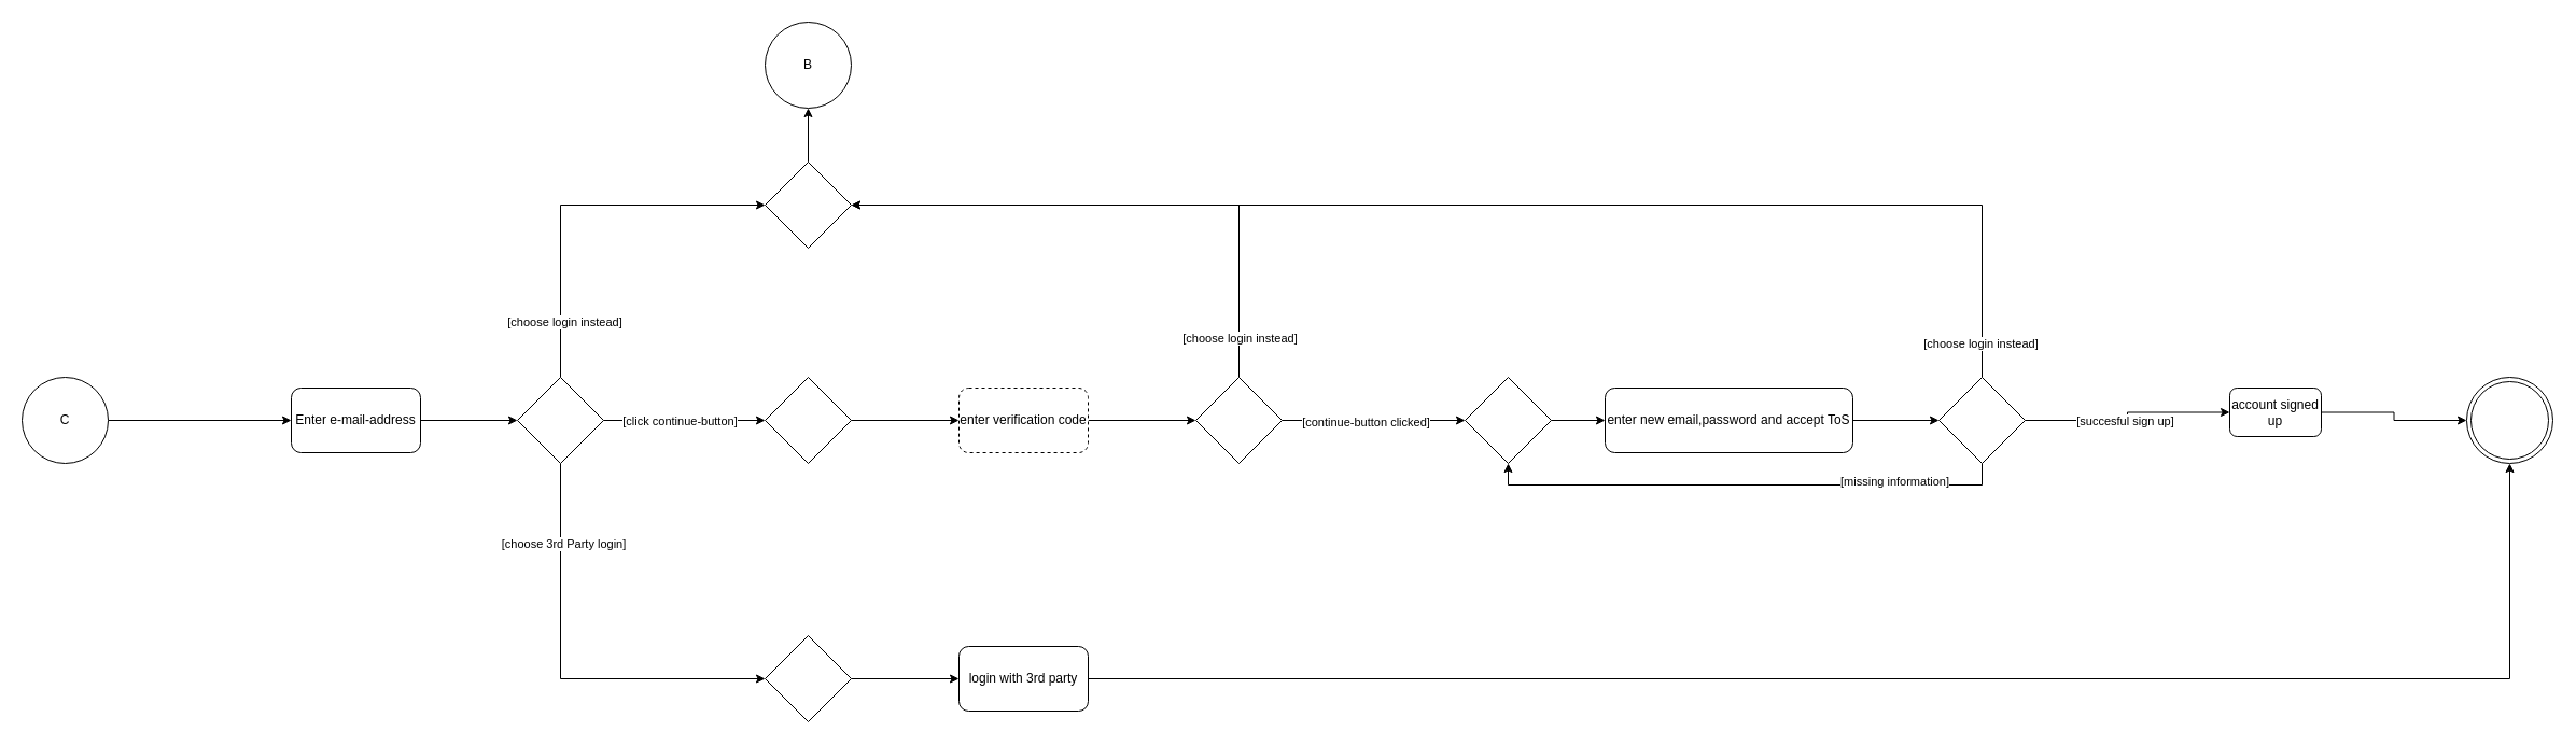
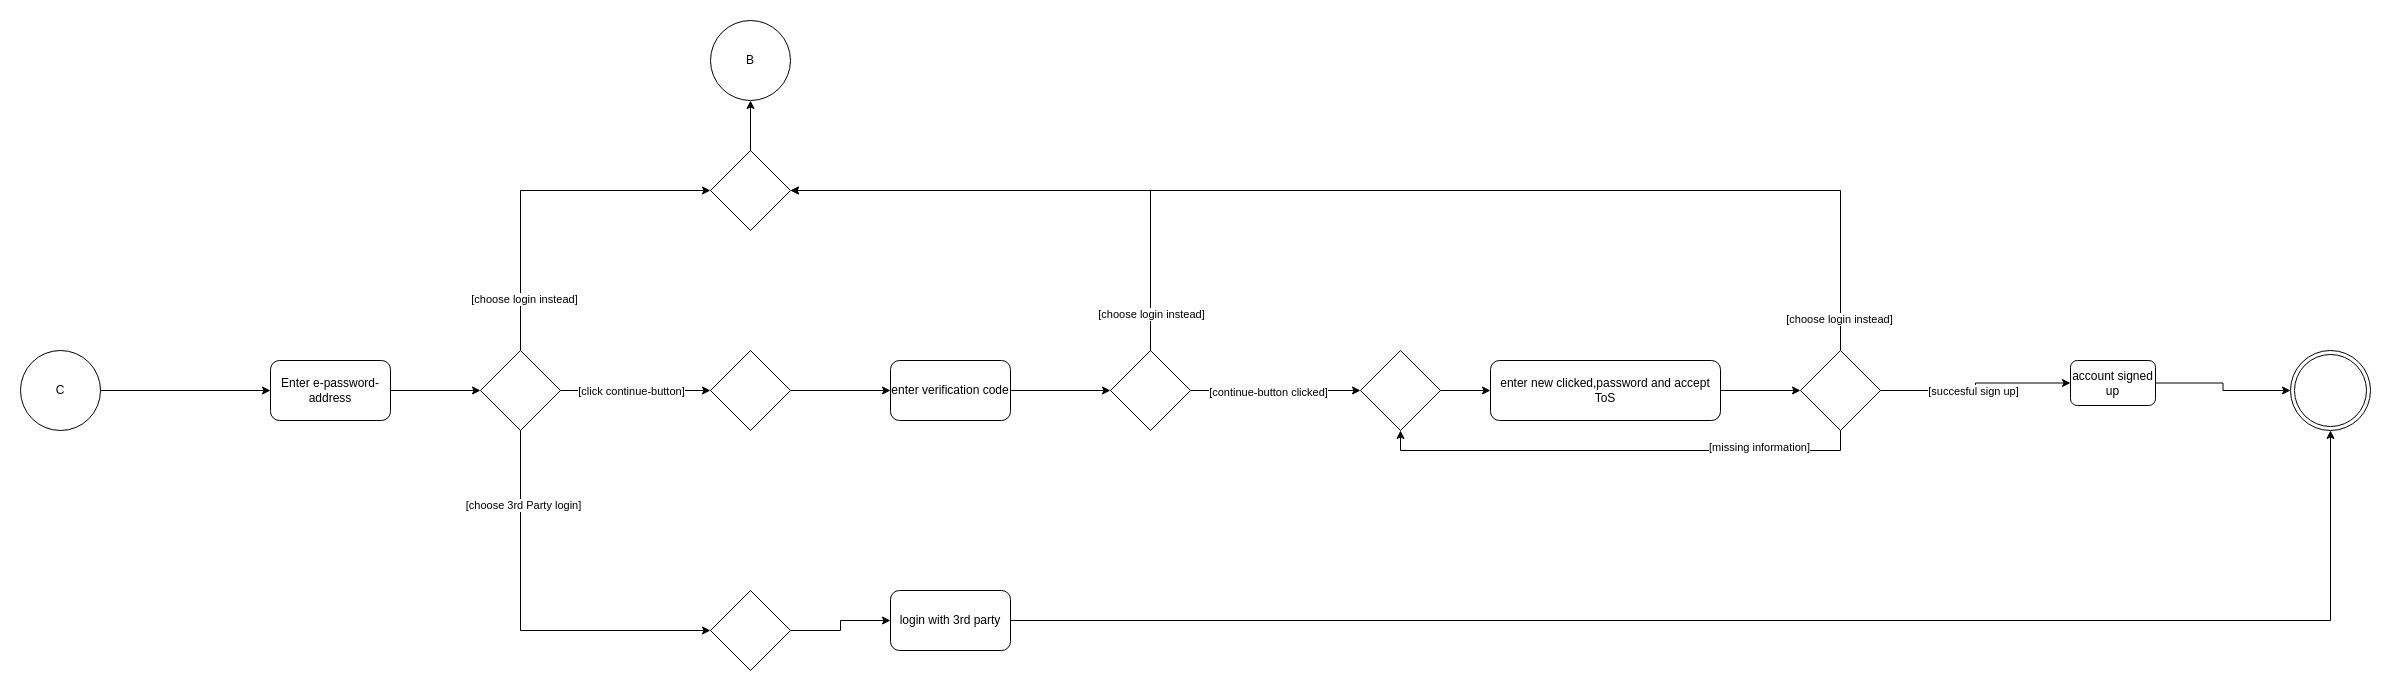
  <mxCell id="0" />
  <mxCell id="1" parent="0" />
  <mxCell id="2" style="edgeStyle=orthogonalEdgeStyle;rounded=0;orthogonalLoop=1;jettySize=auto;html=1;exitX=1;exitY=0.5;exitDx=0;exitDy=0;entryX=0;entryY=0.5;entryDx=0;entryDy=0;" edge="1" parent="1" source="3" target="5"><mxGeometry relative="1" as="geometry" /></mxCell>
  <mxCell id="3" value="C" style="ellipse;whiteSpace=wrap;html=1;aspect=fixed;" vertex="1" parent="1"><mxGeometry x="20" y="350" width="80" height="80" as="geometry" /></mxCell>
  <mxCell id="4" style="edgeStyle=orthogonalEdgeStyle;rounded=0;orthogonalLoop=1;jettySize=auto;html=1;exitX=1;exitY=0.5;exitDx=0;exitDy=0;entryX=0;entryY=0.5;entryDx=0;entryDy=0;" edge="1" parent="1" source="5" target="12"><mxGeometry relative="1" as="geometry" /></mxCell>
- <mxCell id="5" value="Enter e-mail-address" style="rounded=1;whiteSpace=wrap;html=1;" vertex="1" parent="1"><mxGeometry x="270" y="360" width="120" height="60" as="geometry" /></mxCell>
+ <mxCell id="5" value="Enter e-password-address" style="rounded=1;whiteSpace=wrap;html=1;" vertex="1" parent="1"><mxGeometry x="270" y="360" width="120" height="60" as="geometry" /></mxCell>
  <mxCell id="6" style="edgeStyle=orthogonalEdgeStyle;rounded=0;orthogonalLoop=1;jettySize=auto;html=1;exitX=1;exitY=0.5;exitDx=0;exitDy=0;entryX=0;entryY=0.5;entryDx=0;entryDy=0;" edge="1" parent="1" source="12" target="16"><mxGeometry relative="1" as="geometry" /></mxCell>
  <mxCell id="7" value="[click continue-button]" style="edgeLabel;html=1;align=center;verticalAlign=middle;resizable=0;points=[];" vertex="1" connectable="0" parent="6"><mxGeometry x="-0.253" relative="1" as="geometry"><mxPoint x="14" as="offset" /></mxGeometry></mxCell>
  <mxCell id="8" style="edgeStyle=orthogonalEdgeStyle;rounded=0;orthogonalLoop=1;jettySize=auto;html=1;exitX=0.5;exitY=0;exitDx=0;exitDy=0;entryX=0;entryY=0.5;entryDx=0;entryDy=0;" edge="1" parent="1" source="12" target="14"><mxGeometry relative="1" as="geometry" /></mxCell>
  <mxCell id="9" value="[choose login instead]" style="edgeLabel;html=1;align=center;verticalAlign=middle;resizable=0;points=[];" vertex="1" connectable="0" parent="8"><mxGeometry x="-0.703" y="-3" relative="1" as="geometry"><mxPoint as="offset" /></mxGeometry></mxCell>
  <mxCell id="10" style="edgeStyle=orthogonalEdgeStyle;rounded=0;orthogonalLoop=1;jettySize=auto;html=1;exitX=0.5;exitY=1;exitDx=0;exitDy=0;entryX=0;entryY=0.5;entryDx=0;entryDy=0;" edge="1" parent="1" source="12" target="18"><mxGeometry relative="1" as="geometry" /></mxCell>
  <mxCell id="11" value="[choose 3rd Party login]" style="edgeLabel;html=1;align=center;verticalAlign=middle;resizable=0;points=[];" vertex="1" connectable="0" parent="10"><mxGeometry x="-0.621" y="2" relative="1" as="geometry"><mxPoint as="offset" /></mxGeometry></mxCell>
  <mxCell id="12" value="" style="rhombus;whiteSpace=wrap;html=1;" vertex="1" parent="1"><mxGeometry x="480" y="350" width="80" height="80" as="geometry" /></mxCell>
  <mxCell id="13" style="edgeStyle=orthogonalEdgeStyle;rounded=0;orthogonalLoop=1;jettySize=auto;html=1;exitX=0.5;exitY=0;exitDx=0;exitDy=0;entryX=0.5;entryY=1;entryDx=0;entryDy=0;" edge="1" parent="1" source="14" target="21"><mxGeometry relative="1" as="geometry" /></mxCell>
  <mxCell id="14" value="" style="rhombus;whiteSpace=wrap;html=1;" vertex="1" parent="1"><mxGeometry x="710" y="150" width="80" height="80" as="geometry" /></mxCell>
  <mxCell id="15" style="edgeStyle=orthogonalEdgeStyle;rounded=0;orthogonalLoop=1;jettySize=auto;html=1;exitX=1;exitY=0.5;exitDx=0;exitDy=0;entryX=0;entryY=0.5;entryDx=0;entryDy=0;" edge="1" parent="1" source="16" target="23"><mxGeometry relative="1" as="geometry" /></mxCell>
  <mxCell id="16" value="" style="rhombus;whiteSpace=wrap;html=1;" vertex="1" parent="1"><mxGeometry x="710" y="350" width="80" height="80" as="geometry" /></mxCell>
  <mxCell id="17" style="edgeStyle=orthogonalEdgeStyle;rounded=0;orthogonalLoop=1;jettySize=auto;html=1;exitX=1;exitY=0.5;exitDx=0;exitDy=0;entryX=0;entryY=0.5;entryDx=0;entryDy=0;" edge="1" parent="1" source="18" target="20"><mxGeometry relative="1" as="geometry" /></mxCell>
  <mxCell id="18" value="" style="rhombus;whiteSpace=wrap;html=1;" vertex="1" parent="1"><mxGeometry x="710" y="590" width="80" height="80" as="geometry" /></mxCell>
  <mxCell id="19" style="edgeStyle=orthogonalEdgeStyle;rounded=0;orthogonalLoop=1;jettySize=auto;html=1;exitX=1;exitY=0.5;exitDx=0;exitDy=0;entryX=0.5;entryY=1;entryDx=0;entryDy=0;" edge="1" parent="1" source="20" target="42"><mxGeometry relative="1" as="geometry" /></mxCell>
- <mxCell id="20" value="login with 3rd party" style="rounded=1;whiteSpace=wrap;html=1;" vertex="1" parent="1"><mxGeometry x="890" y="600" width="120" height="60" as="geometry" /></mxCell>
+ <mxCell id="20" value="login with 3rd party" style="rounded=1;whiteSpace=wrap;html=1;" vertex="1" parent="1"><mxGeometry x="890" y="590" width="120" height="60" as="geometry" /></mxCell>
  <mxCell id="21" value="B" style="ellipse;whiteSpace=wrap;html=1;aspect=fixed;" vertex="1" parent="1"><mxGeometry x="710" y="20" width="80" height="80" as="geometry" /></mxCell>
  <mxCell id="22" style="edgeStyle=orthogonalEdgeStyle;rounded=0;orthogonalLoop=1;jettySize=auto;html=1;exitX=1;exitY=0.5;exitDx=0;exitDy=0;entryX=0;entryY=0.5;entryDx=0;entryDy=0;" edge="1" parent="1" source="23" target="28"><mxGeometry relative="1" as="geometry" /></mxCell>
- <mxCell id="23" value="enter verification code" style="rounded=1;whiteSpace=wrap;html=1;dashed=1;" vertex="1" parent="1"><mxGeometry x="890" y="360" width="120" height="60" as="geometry" /></mxCell>
+ <mxCell id="23" value="enter verification code" style="rounded=1;whiteSpace=wrap;html=1;" vertex="1" parent="1"><mxGeometry x="890" y="360" width="120" height="60" as="geometry" /></mxCell>
  <mxCell id="24" style="edgeStyle=orthogonalEdgeStyle;rounded=0;orthogonalLoop=1;jettySize=auto;html=1;exitX=0.5;exitY=0;exitDx=0;exitDy=0;entryX=1;entryY=0.5;entryDx=0;entryDy=0;" edge="1" parent="1" source="28" target="14"><mxGeometry relative="1" as="geometry" /></mxCell>
  <mxCell id="25" value="[choose login instead]" style="edgeLabel;html=1;align=center;verticalAlign=middle;resizable=0;points=[];" vertex="1" connectable="0" parent="24"><mxGeometry x="-0.858" relative="1" as="geometry"><mxPoint as="offset" /></mxGeometry></mxCell>
  <mxCell id="26" style="edgeStyle=orthogonalEdgeStyle;rounded=0;orthogonalLoop=1;jettySize=auto;html=1;exitX=1;exitY=0.5;exitDx=0;exitDy=0;entryX=0;entryY=0.5;entryDx=0;entryDy=0;" edge="1" parent="1" source="28" target="30"><mxGeometry relative="1" as="geometry" /></mxCell>
  <mxCell id="27" value="[continue-button clicked]" style="edgeLabel;html=1;align=center;verticalAlign=middle;resizable=0;points=[];" vertex="1" connectable="0" parent="26"><mxGeometry x="-0.099" y="-1" relative="1" as="geometry"><mxPoint as="offset" /></mxGeometry></mxCell>
  <mxCell id="28" value="" style="rhombus;whiteSpace=wrap;html=1;" vertex="1" parent="1"><mxGeometry x="1110" y="350" width="80" height="80" as="geometry" /></mxCell>
  <mxCell id="29" style="edgeStyle=orthogonalEdgeStyle;rounded=0;orthogonalLoop=1;jettySize=auto;html=1;exitX=1;exitY=0.5;exitDx=0;exitDy=0;entryX=0;entryY=0.5;entryDx=0;entryDy=0;" edge="1" parent="1" source="30" target="32"><mxGeometry relative="1" as="geometry" /></mxCell>
  <mxCell id="30" value="" style="rhombus;whiteSpace=wrap;html=1;" vertex="1" parent="1"><mxGeometry x="1360" y="350" width="80" height="80" as="geometry" /></mxCell>
  <mxCell id="31" style="edgeStyle=orthogonalEdgeStyle;rounded=0;orthogonalLoop=1;jettySize=auto;html=1;exitX=1;exitY=0.5;exitDx=0;exitDy=0;entryX=0;entryY=0.5;entryDx=0;entryDy=0;" edge="1" parent="1" source="32" target="39"><mxGeometry relative="1" as="geometry" /></mxCell>
- <mxCell id="32" value="enter new email,password and accept ToS " style="rounded=1;whiteSpace=wrap;html=1;" vertex="1" parent="1"><mxGeometry x="1490" y="360" width="230" height="60" as="geometry" /></mxCell>
+ <mxCell id="32" value="enter new clicked,password and accept ToS " style="rounded=1;whiteSpace=wrap;html=1;" vertex="1" parent="1"><mxGeometry x="1490" y="360" width="230" height="60" as="geometry" /></mxCell>
  <mxCell id="33" style="edgeStyle=orthogonalEdgeStyle;rounded=0;orthogonalLoop=1;jettySize=auto;html=1;exitX=0.5;exitY=1;exitDx=0;exitDy=0;entryX=0.5;entryY=1;entryDx=0;entryDy=0;" edge="1" parent="1" source="39" target="30"><mxGeometry relative="1" as="geometry" /></mxCell>
  <mxCell id="34" value="[missing information]" style="edgeLabel;html=1;align=center;verticalAlign=middle;resizable=0;points=[];" vertex="1" connectable="0" parent="33"><mxGeometry x="-0.577" y="-4" relative="1" as="geometry"><mxPoint as="offset" /></mxGeometry></mxCell>
  <mxCell id="35" style="edgeStyle=orthogonalEdgeStyle;rounded=0;orthogonalLoop=1;jettySize=auto;html=1;exitX=0.5;exitY=0;exitDx=0;exitDy=0;entryX=1;entryY=0.5;entryDx=0;entryDy=0;" edge="1" parent="1" source="39" target="14"><mxGeometry relative="1" as="geometry" /></mxCell>
  <mxCell id="36" value="[choose login instead]" style="edgeLabel;html=1;align=center;verticalAlign=middle;resizable=0;points=[];" vertex="1" connectable="0" parent="35"><mxGeometry x="-0.947" y="2" relative="1" as="geometry"><mxPoint as="offset" /></mxGeometry></mxCell>
  <mxCell id="37" style="edgeStyle=orthogonalEdgeStyle;rounded=0;orthogonalLoop=1;jettySize=auto;html=1;exitX=1;exitY=0.5;exitDx=0;exitDy=0;entryX=0;entryY=0.5;entryDx=0;entryDy=0;" edge="1" parent="1" source="39" target="41"><mxGeometry relative="1" as="geometry" /></mxCell>
  <mxCell id="38" value="[succesful sign up]" style="edgeLabel;html=1;align=center;verticalAlign=middle;resizable=0;points=[];" vertex="1" connectable="0" parent="37"><mxGeometry x="-0.567" y="-1" relative="1" as="geometry"><mxPoint x="49" y="-1" as="offset" /></mxGeometry></mxCell>
  <mxCell id="39" value="" style="rhombus;whiteSpace=wrap;html=1;" vertex="1" parent="1"><mxGeometry x="1800" y="350" width="80" height="80" as="geometry" /></mxCell>
  <mxCell id="40" style="edgeStyle=orthogonalEdgeStyle;rounded=0;orthogonalLoop=1;jettySize=auto;html=1;exitX=1;exitY=0.5;exitDx=0;exitDy=0;entryX=0;entryY=0.5;entryDx=0;entryDy=0;" edge="1" parent="1" source="41" target="42"><mxGeometry relative="1" as="geometry" /></mxCell>
  <mxCell id="41" value="account signed up" style="rounded=1;whiteSpace=wrap;html=1;" vertex="1" parent="1"><mxGeometry x="2070" y="360" width="85" height="45" as="geometry" /></mxCell>
  <mxCell id="42" value="" style="ellipse;shape=doubleEllipse;whiteSpace=wrap;html=1;aspect=fixed;" vertex="1" parent="1"><mxGeometry x="2290" y="350" width="80" height="80" as="geometry" /></mxCell>
